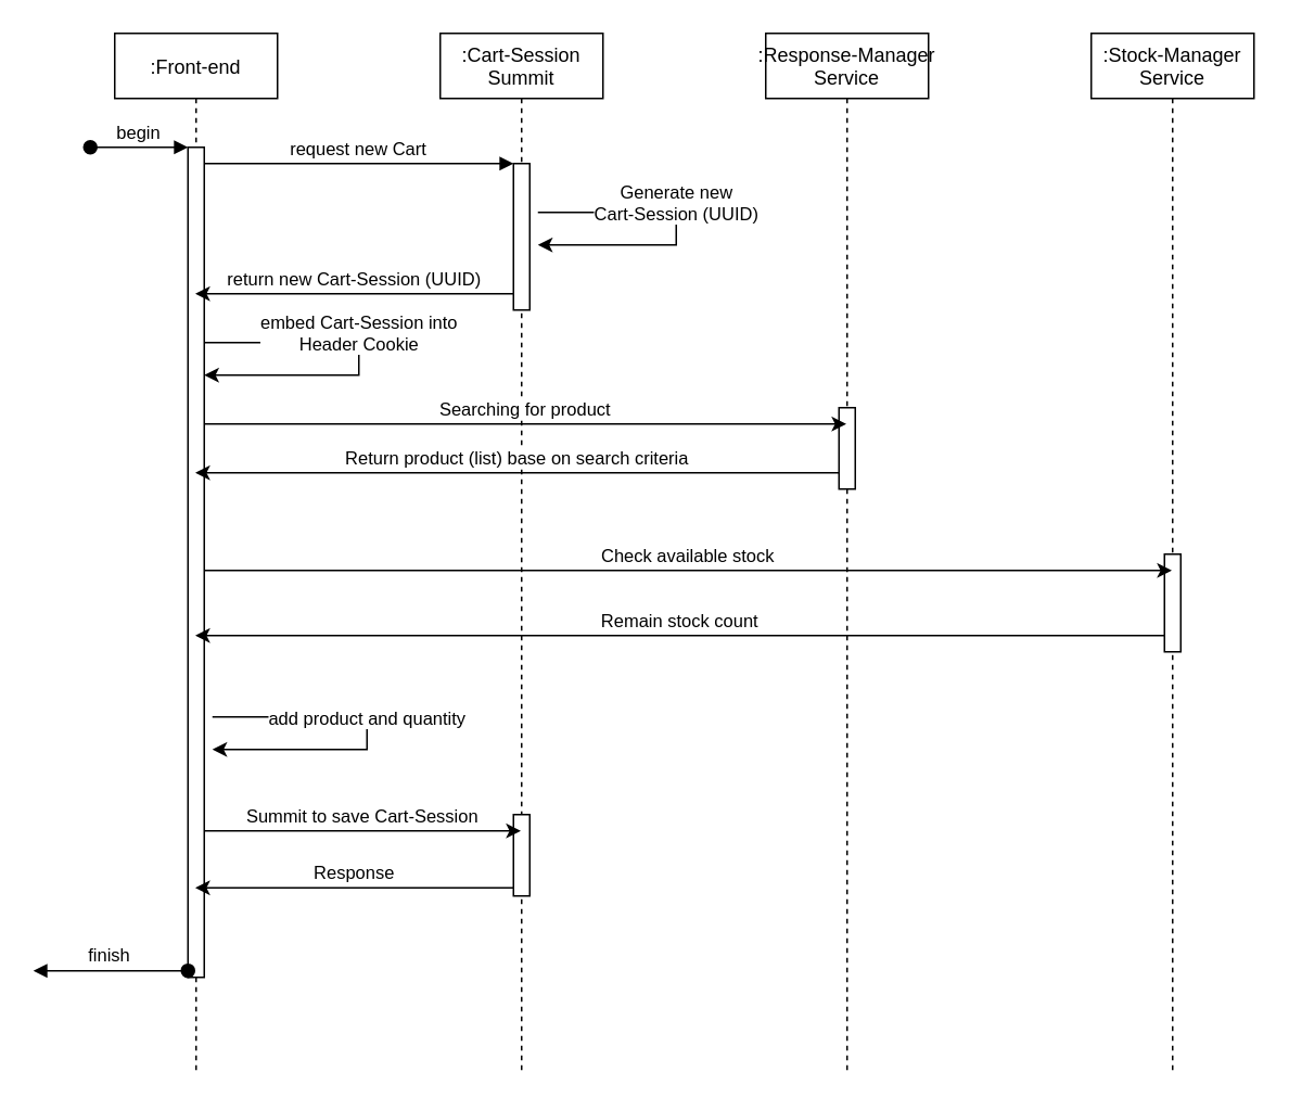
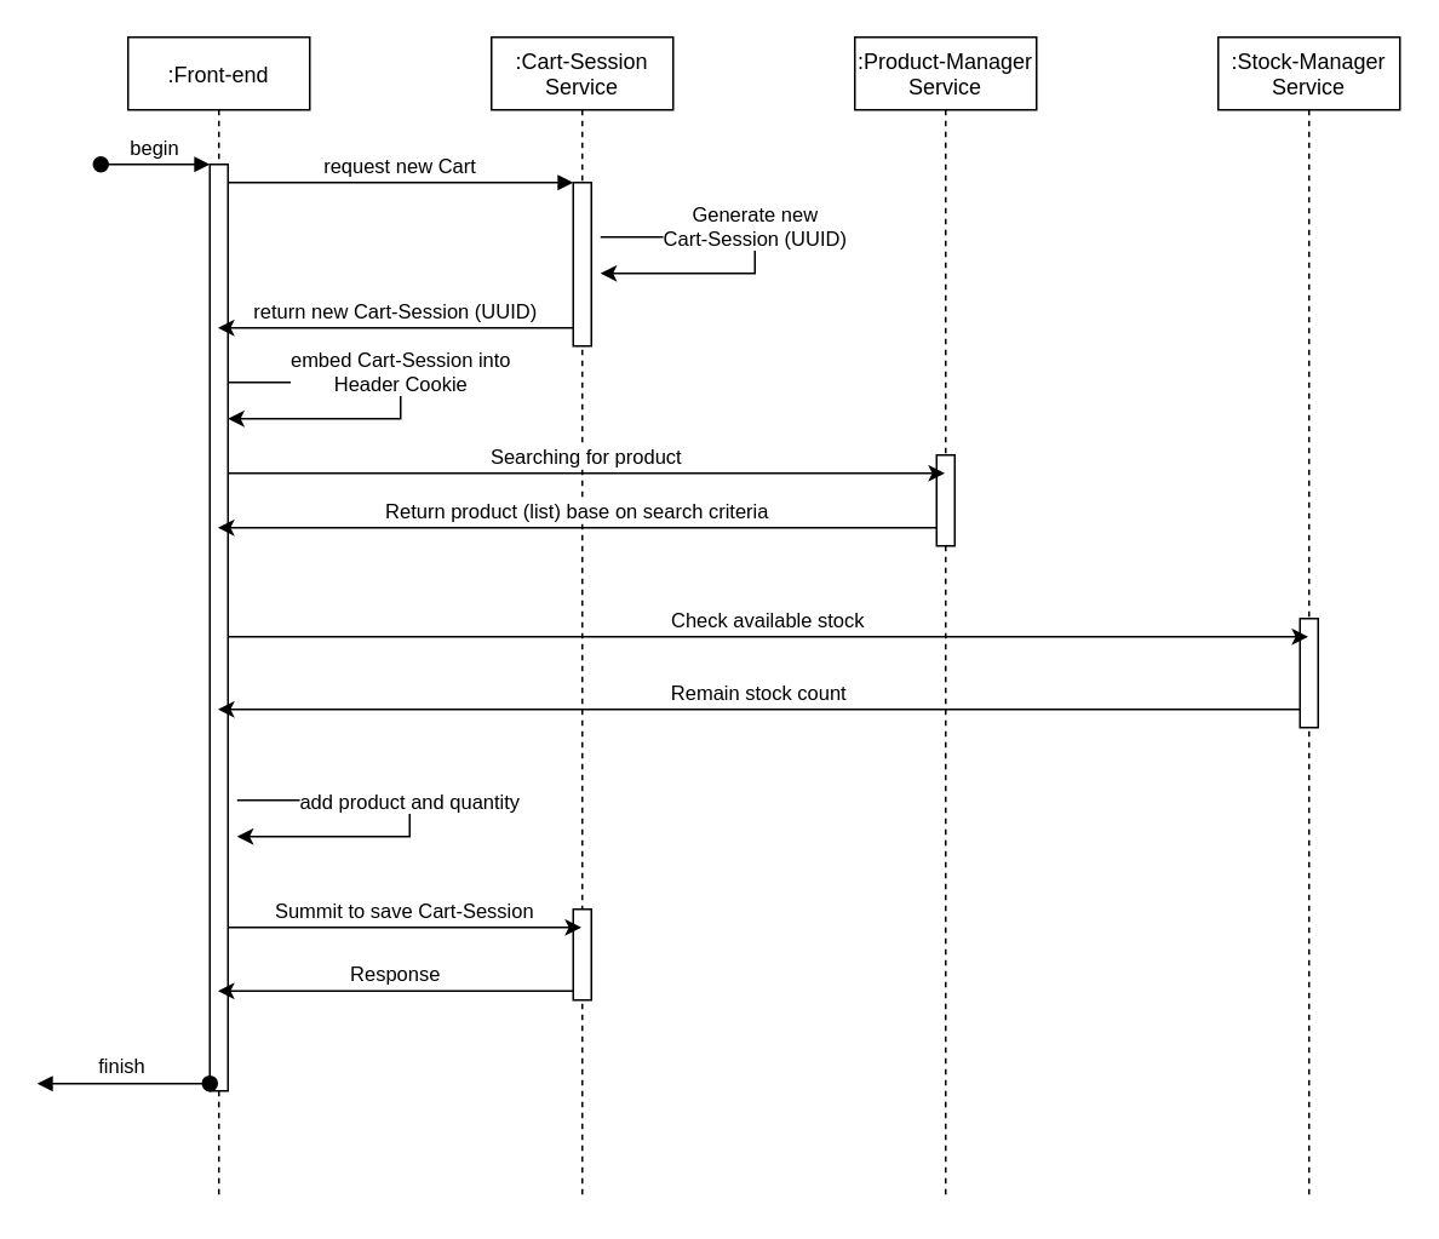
  <mxCell id="0" />
  <mxCell id="1" parent="0" />
  <mxCell id="2" value=":Front-end" style="shape=umlLifeline;perimeter=lifelinePerimeter;container=1;collapsible=0;recursiveResize=0;rounded=0;shadow=0;strokeWidth=1;" parent="1" vertex="1"><mxGeometry x="70" y="20" width="100" height="640" as="geometry" /></mxCell>
  <mxCell id="3" value="" style="points=[];perimeter=orthogonalPerimeter;rounded=0;shadow=0;strokeWidth=1;" parent="2" vertex="1"><mxGeometry x="45" y="70" width="10" height="510" as="geometry" /></mxCell>
  <mxCell id="4" value="begin" style="verticalAlign=bottom;startArrow=oval;endArrow=block;startSize=8;shadow=0;strokeWidth=1;" parent="2" target="3" edge="1"><mxGeometry relative="1" as="geometry"><mxPoint x="-15" y="70" as="sourcePoint" /></mxGeometry></mxCell>
  <mxCell id="5" value="embed Cart-Session into &lt;br&gt;Header Cookie" style="edgeStyle=orthogonalEdgeStyle;rounded=0;orthogonalLoop=1;jettySize=auto;html=1;verticalAlign=bottom;" edge="1" parent="2"><mxGeometry relative="1" as="geometry"><mxPoint x="55" y="190" as="sourcePoint" /><mxPoint x="55" y="210" as="targetPoint" /><Array as="points"><mxPoint x="150" y="210" /></Array></mxGeometry></mxCell>
- <mxCell id="6" value=":Cart-Session&#10;Summit" style="shape=umlLifeline;perimeter=lifelinePerimeter;container=1;collapsible=0;recursiveResize=0;rounded=0;shadow=0;strokeWidth=1;" parent="1" vertex="1"><mxGeometry x="270" y="20" width="100" height="640" as="geometry" /></mxCell>
+ <mxCell id="6" value=":Cart-Session&#10;Service" style="shape=umlLifeline;perimeter=lifelinePerimeter;container=1;collapsible=0;recursiveResize=0;rounded=0;shadow=0;strokeWidth=1;" parent="1" vertex="1"><mxGeometry x="270" y="20" width="100" height="640" as="geometry" /></mxCell>
  <mxCell id="7" value="" style="points=[];perimeter=orthogonalPerimeter;rounded=0;shadow=0;strokeWidth=1;" parent="6" vertex="1"><mxGeometry x="45" y="80" width="10" height="90" as="geometry" /></mxCell>
  <mxCell id="8" value="" style="points=[];perimeter=orthogonalPerimeter;rounded=0;shadow=0;strokeWidth=1;" vertex="1" parent="6"><mxGeometry x="45" y="480" width="10" height="50" as="geometry" /></mxCell>
  <mxCell id="9" value="request new Cart" style="verticalAlign=bottom;endArrow=block;entryX=0;entryY=0;shadow=0;strokeWidth=1;" parent="1" source="3" target="7" edge="1"><mxGeometry relative="1" as="geometry"><mxPoint x="225" y="100" as="sourcePoint" /></mxGeometry></mxCell>
- <mxCell id="10" value=":Response-Manager&#10;Service" style="shape=umlLifeline;perimeter=lifelinePerimeter;container=1;collapsible=0;recursiveResize=0;rounded=0;shadow=0;strokeWidth=1;" vertex="1" parent="1"><mxGeometry x="470" y="20" width="100" height="640" as="geometry" /></mxCell>
+ <mxCell id="10" value=":Product-Manager&#10;Service" style="shape=umlLifeline;perimeter=lifelinePerimeter;container=1;collapsible=0;recursiveResize=0;rounded=0;shadow=0;strokeWidth=1;" vertex="1" parent="1"><mxGeometry x="470" y="20" width="100" height="640" as="geometry" /></mxCell>
  <mxCell id="11" value="" style="points=[];perimeter=orthogonalPerimeter;rounded=0;shadow=0;strokeWidth=1;" vertex="1" parent="10"><mxGeometry x="45" y="230" width="10" height="50" as="geometry" /></mxCell>
  <mxCell id="12" value=":Stock-Manager&#10;Service" style="shape=umlLifeline;perimeter=lifelinePerimeter;container=1;collapsible=0;recursiveResize=0;rounded=0;shadow=0;strokeWidth=1;" vertex="1" parent="1"><mxGeometry x="670" y="20" width="100" height="640" as="geometry" /></mxCell>
  <mxCell id="13" value="" style="points=[];perimeter=orthogonalPerimeter;rounded=0;shadow=0;strokeWidth=1;" vertex="1" parent="12"><mxGeometry x="45" y="320" width="10" height="60" as="geometry" /></mxCell>
  <mxCell id="14" value="Generate new &lt;br&gt;Cart-Session (UUID)" style="edgeStyle=orthogonalEdgeStyle;rounded=0;orthogonalLoop=1;jettySize=auto;html=1;verticalAlign=bottom;" edge="1" parent="1"><mxGeometry relative="1" as="geometry"><mxPoint x="330" y="130" as="sourcePoint" /><mxPoint x="330" y="150" as="targetPoint" /><Array as="points"><mxPoint x="415" y="150" /></Array></mxGeometry></mxCell>
  <mxCell id="15" value="return new Cart-Session (UUID)" style="edgeStyle=orthogonalEdgeStyle;rounded=0;orthogonalLoop=1;jettySize=auto;html=1;verticalAlign=bottom;" edge="1" parent="1" source="7" target="2"><mxGeometry relative="1" as="geometry"><Array as="points"><mxPoint x="180" y="180" /><mxPoint x="180" y="180" /></Array></mxGeometry></mxCell>
  <mxCell id="16" value="Searching for product" style="edgeStyle=orthogonalEdgeStyle;rounded=0;orthogonalLoop=1;jettySize=auto;html=1;verticalAlign=bottom;" edge="1" parent="1" source="3" target="10"><mxGeometry relative="1" as="geometry"><Array as="points"><mxPoint x="210" y="260" /><mxPoint x="210" y="260" /></Array></mxGeometry></mxCell>
  <mxCell id="17" value="Return product (list) base on search criteria" style="edgeStyle=orthogonalEdgeStyle;rounded=0;orthogonalLoop=1;jettySize=auto;html=1;verticalAlign=bottom;" edge="1" parent="1" source="11" target="2"><mxGeometry relative="1" as="geometry"><Array as="points"><mxPoint x="310" y="290" /><mxPoint x="310" y="290" /></Array></mxGeometry></mxCell>
  <mxCell id="18" value="Check available stock" style="edgeStyle=orthogonalEdgeStyle;rounded=0;orthogonalLoop=1;jettySize=auto;html=1;verticalAlign=bottom;" edge="1" parent="1" source="3" target="12"><mxGeometry relative="1" as="geometry"><Array as="points"><mxPoint x="260" y="350" /><mxPoint x="260" y="350" /></Array></mxGeometry></mxCell>
  <mxCell id="19" value="Remain stock count" style="edgeStyle=orthogonalEdgeStyle;rounded=0;orthogonalLoop=1;jettySize=auto;html=1;verticalAlign=bottom;" edge="1" parent="1" source="13" target="2"><mxGeometry relative="1" as="geometry"><Array as="points"><mxPoint x="260" y="390" /><mxPoint x="260" y="390" /></Array></mxGeometry></mxCell>
  <mxCell id="20" value="add product and quantity" style="edgeStyle=orthogonalEdgeStyle;rounded=0;orthogonalLoop=1;jettySize=auto;html=1;verticalAlign=bottom;" edge="1" parent="1"><mxGeometry relative="1" as="geometry"><mxPoint x="130" y="440" as="sourcePoint" /><mxPoint x="130" y="460" as="targetPoint" /><Array as="points"><mxPoint x="225" y="460" /></Array></mxGeometry></mxCell>
  <mxCell id="21" value="Summit to save Cart-Session" style="edgeStyle=orthogonalEdgeStyle;rounded=0;orthogonalLoop=1;jettySize=auto;html=1;verticalAlign=bottom;" edge="1" parent="1" source="3" target="6"><mxGeometry relative="1" as="geometry"><Array as="points"><mxPoint x="230" y="510" /><mxPoint x="230" y="510" /></Array></mxGeometry></mxCell>
  <mxCell id="22" value="Response" style="edgeStyle=orthogonalEdgeStyle;rounded=0;orthogonalLoop=1;jettySize=auto;html=1;verticalAlign=bottom;" edge="1" parent="1" source="8" target="2"><mxGeometry relative="1" as="geometry"><Array as="points"><mxPoint x="180" y="545" /><mxPoint x="180" y="545" /></Array></mxGeometry></mxCell>
  <mxCell id="23" value="finish" style="verticalAlign=bottom;startArrow=oval;endArrow=block;startSize=8;shadow=0;strokeWidth=1;exitX=0;exitY=0.992;exitDx=0;exitDy=0;exitPerimeter=0;" edge="1" parent="1" source="3"><mxGeometry relative="1" as="geometry"><mxPoint x="60" y="480" as="sourcePoint" /><mxPoint x="20" y="596" as="targetPoint" /></mxGeometry></mxCell>
